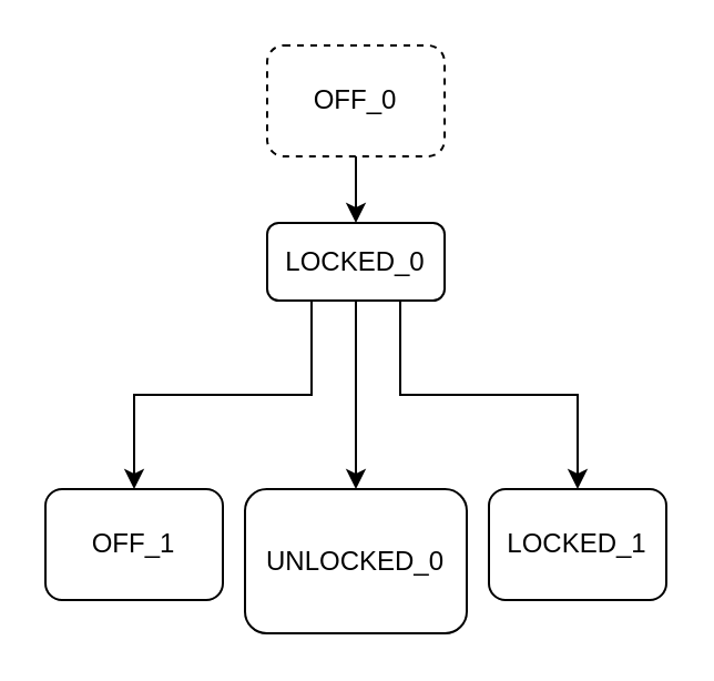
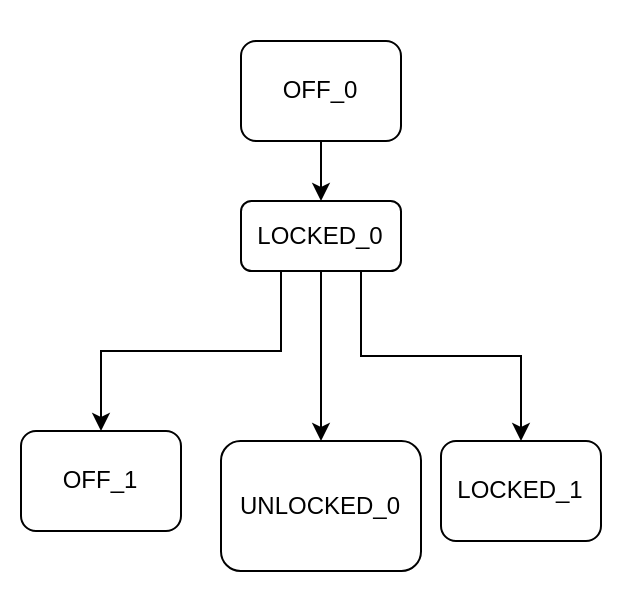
  <mxCell id="0" />
  <mxCell id="1" parent="0" />
  <mxCell id="2" style="edgeStyle=orthogonalEdgeStyle;rounded=0;orthogonalLoop=1;jettySize=auto;html=1;entryX=0.5;entryY=0;entryDx=0;entryDy=0;" edge="1" parent="1" source="3" target="7"><mxGeometry relative="1" as="geometry" /></mxCell>
- <mxCell id="3" value="OFF_0" style="rounded=1;whiteSpace=wrap;html=1;dashed=1;" vertex="1" parent="1"><mxGeometry x="120" y="20" width="80" height="50" as="geometry" /></mxCell>
+ <mxCell id="3" value="OFF_0" style="rounded=1;whiteSpace=wrap;html=1;" vertex="1" parent="1"><mxGeometry x="120" y="20" width="80" height="50" as="geometry" /></mxCell>
  <mxCell id="4" style="edgeStyle=orthogonalEdgeStyle;rounded=0;orthogonalLoop=1;jettySize=auto;html=1;exitX=0.25;exitY=1;exitDx=0;exitDy=0;" edge="1" parent="1" source="7" target="10"><mxGeometry relative="1" as="geometry" /></mxCell>
  <mxCell id="5" style="edgeStyle=orthogonalEdgeStyle;rounded=0;orthogonalLoop=1;jettySize=auto;html=1;exitX=0.5;exitY=1;exitDx=0;exitDy=0;entryX=0.5;entryY=0;entryDx=0;entryDy=0;" edge="1" parent="1" source="7" target="9"><mxGeometry relative="1" as="geometry" /></mxCell>
  <mxCell id="6" style="edgeStyle=orthogonalEdgeStyle;rounded=0;orthogonalLoop=1;jettySize=auto;html=1;exitX=0.75;exitY=1;exitDx=0;exitDy=0;" edge="1" parent="1" source="7" target="8"><mxGeometry relative="1" as="geometry" /></mxCell>
  <mxCell id="7" value="LOCKED_0" style="rounded=1;whiteSpace=wrap;html=1;" vertex="1" parent="1"><mxGeometry x="120" y="100" width="80" height="35" as="geometry" /></mxCell>
  <mxCell id="8" value="LOCKED_1" style="rounded=1;whiteSpace=wrap;html=1;" vertex="1" parent="1"><mxGeometry x="220" y="220" width="80" height="50" as="geometry" /></mxCell>
  <mxCell id="9" value="UNLOCKED_0" style="rounded=1;whiteSpace=wrap;html=1;" vertex="1" parent="1"><mxGeometry x="110" y="220" width="100" height="65" as="geometry" /></mxCell>
- <mxCell id="10" value="OFF_1" style="rounded=1;whiteSpace=wrap;html=1;" vertex="1" parent="1"><mxGeometry x="20" y="220" width="80" height="50" as="geometry" /></mxCell>
+ <mxCell id="10" value="OFF_1" style="rounded=1;whiteSpace=wrap;html=1;" vertex="1" parent="1"><mxGeometry x="10" y="215" width="80" height="50" as="geometry" /></mxCell>
